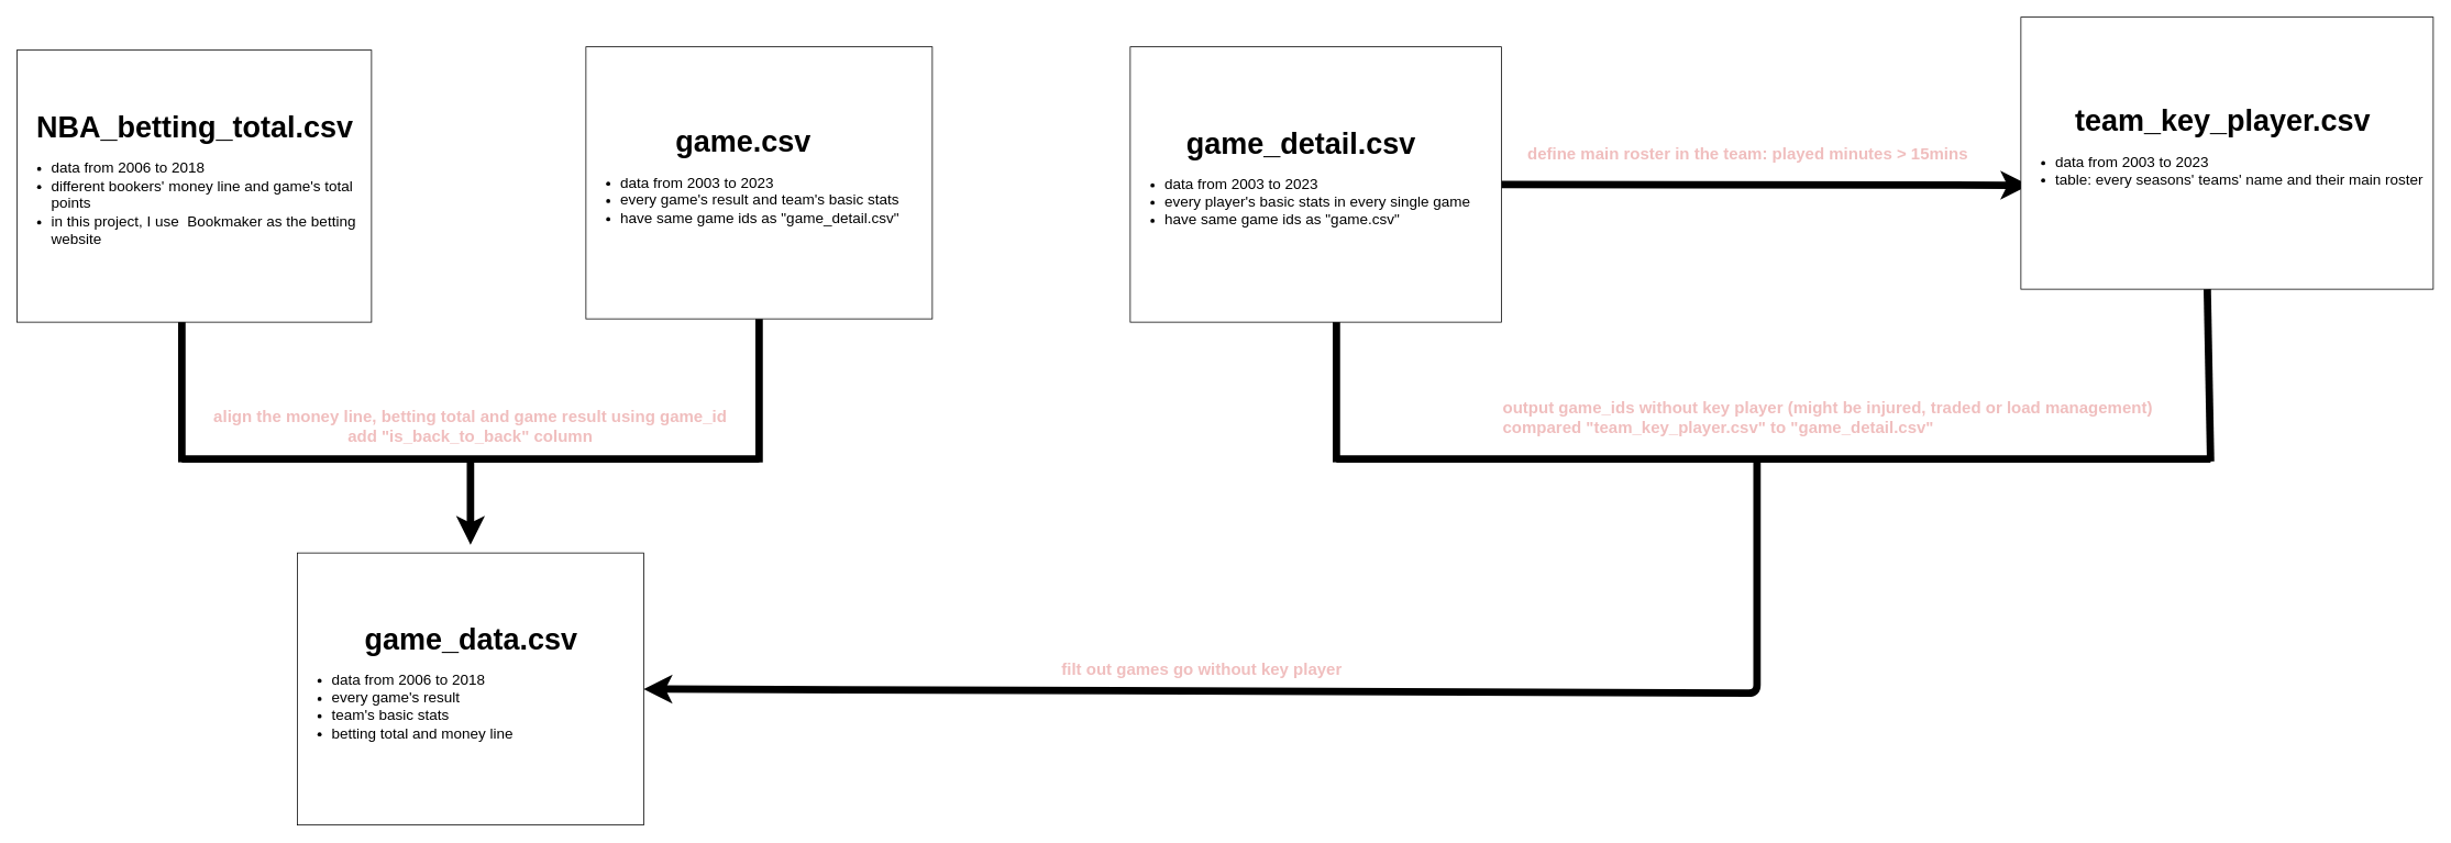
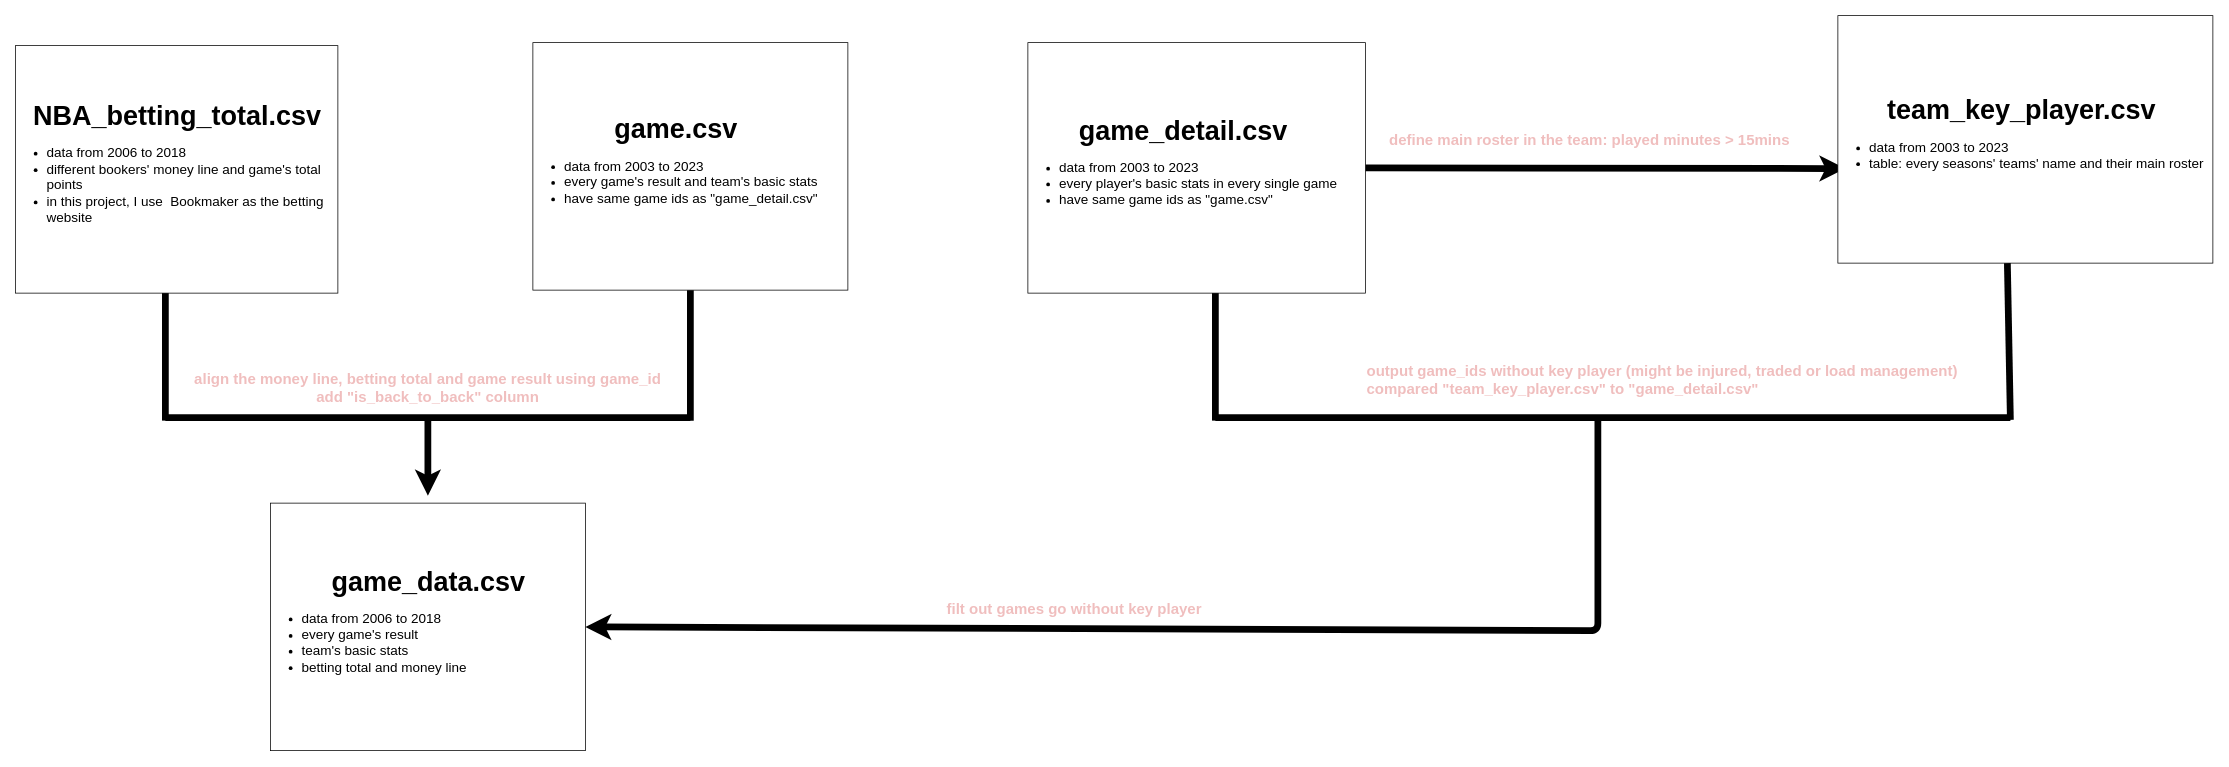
  <mxCell id="0" />
  <mxCell id="1" parent="0" />
  <mxCell id="2" style="edgeStyle=none;html=1;exitX=1;exitY=0.5;exitDx=0;exitDy=0;entryX=0.02;entryY=0.618;entryDx=0;entryDy=0;entryPerimeter=0;strokeWidth=9;fontSize=20;fontColor=#F0BEBE;" edge="1" parent="1" source="3" target="13"><mxGeometry relative="1" as="geometry" /></mxCell>
  <mxCell id="3" value="&lt;div style=&quot;text-align: center;&quot;&gt;&lt;b style=&quot;background-color: initial;&quot;&gt;&lt;font style=&quot;font-size: 36px;&quot;&gt;game_detail.csv&lt;/font&gt;&lt;/b&gt;&lt;/div&gt;&lt;ul style=&quot;font-size: 18px;&quot;&gt;&lt;li style=&quot;&quot;&gt;&lt;font style=&quot;font-size: 18px;&quot;&gt;data from 2003 to 2023&lt;/font&gt;&lt;/li&gt;&lt;li style=&quot;&quot;&gt;every player's basic stats in every single game&lt;/li&gt;&lt;li style=&quot;&quot;&gt;have same game ids as &quot;game.csv&quot;&lt;/li&gt;&lt;/ul&gt;" style="rounded=0;whiteSpace=wrap;html=1;align=left;" vertex="1" parent="1"><mxGeometry x="1370" y="56" width="450" height="334" as="geometry" /></mxCell>
  <mxCell id="4" value="&lt;div style=&quot;text-align: center;&quot;&gt;&lt;span style=&quot;font-size: 36px;&quot;&gt;&lt;b&gt;game.csv&lt;/b&gt;&lt;/span&gt;&lt;/div&gt;&lt;ul style=&quot;font-size: 18px;&quot;&gt;&lt;li style=&quot;&quot;&gt;&lt;font style=&quot;font-size: 18px;&quot;&gt;data from 2003 to 2023&lt;/font&gt;&lt;/li&gt;&lt;li style=&quot;&quot;&gt;every game's result and team's basic stats&lt;/li&gt;&lt;li style=&quot;&quot;&gt;have same game ids as &quot;game_detail.csv&quot;&lt;/li&gt;&lt;/ul&gt;" style="rounded=0;whiteSpace=wrap;html=1;align=left;" vertex="1" parent="1"><mxGeometry x="710" y="56" width="420" height="330" as="geometry" /></mxCell>
  <mxCell id="5" value="&lt;div style=&quot;text-align: center;&quot;&gt;&lt;span style=&quot;font-size: 36px;&quot;&gt;&lt;b&gt;NBA_betting_total.csv&lt;/b&gt;&lt;/span&gt;&lt;/div&gt;&lt;ul style=&quot;font-size: 18px;&quot;&gt;&lt;li style=&quot;&quot;&gt;&lt;font style=&quot;font-size: 18px;&quot;&gt;data from 2006 to 2018&lt;/font&gt;&lt;/li&gt;&lt;li style=&quot;&quot;&gt;different bookers' money line and game's total points&lt;/li&gt;&lt;li style=&quot;&quot;&gt;in this project, I use&amp;nbsp; Bookmaker as the betting website&lt;/li&gt;&lt;/ul&gt;" style="rounded=0;whiteSpace=wrap;html=1;align=left;" vertex="1" parent="1"><mxGeometry x="20" y="60" width="430" height="330" as="geometry" /></mxCell>
  <mxCell id="6" value="" style="endArrow=none;html=1;strokeWidth=9;fontSize=36;entryX=0.5;entryY=1;entryDx=0;entryDy=0;" edge="1" parent="1" target="4"><mxGeometry width="50" height="50" relative="1" as="geometry"><mxPoint x="920" y="560" as="sourcePoint" /><mxPoint x="840" y="410" as="targetPoint" /></mxGeometry></mxCell>
  <mxCell id="7" value="" style="endArrow=none;html=1;strokeWidth=9;fontSize=36;entryX=0.5;entryY=1;entryDx=0;entryDy=0;" edge="1" parent="1"><mxGeometry width="50" height="50" relative="1" as="geometry"><mxPoint x="220" y="560" as="sourcePoint" /><mxPoint x="220" y="390" as="targetPoint" /></mxGeometry></mxCell>
  <mxCell id="8" value="" style="endArrow=none;html=1;strokeWidth=9;fontSize=36;entryX=0.5;entryY=1;entryDx=0;entryDy=0;" edge="1" parent="1"><mxGeometry width="50" height="50" relative="1" as="geometry"><mxPoint x="920" y="556" as="sourcePoint" /><mxPoint x="220" y="556" as="targetPoint" /></mxGeometry></mxCell>
  <mxCell id="9" value="" style="endArrow=classic;html=1;strokeWidth=9;fontSize=36;" edge="1" parent="1"><mxGeometry width="50" height="50" relative="1" as="geometry"><mxPoint x="570" y="560" as="sourcePoint" /><mxPoint x="570" y="660" as="targetPoint" /></mxGeometry></mxCell>
  <mxCell id="10" value="&lt;font style=&quot;font-size: 20px;&quot;&gt;align the money line, betting total and game result using game_id&lt;br&gt;add &quot;is_back_to_back&quot; column&lt;br style=&quot;font-size: 20px;&quot;&gt;&lt;/font&gt;" style="whiteSpace=wrap;html=1;fontSize=20;opacity=0;fontStyle=1;fontColor=#F0BEBE;" vertex="1" parent="1"><mxGeometry x="240" y="490" width="660" height="50" as="geometry" /></mxCell>
  <mxCell id="11" value="&lt;div style=&quot;text-align: center;&quot;&gt;&lt;span style=&quot;font-size: 36px;&quot;&gt;&lt;b&gt;&lt;span style=&quot;white-space: pre;&quot;&gt;&#09;&lt;/span&gt;game_data.csv&lt;/b&gt;&lt;/span&gt;&lt;/div&gt;&lt;ul style=&quot;font-size: 18px;&quot;&gt;&lt;li style=&quot;&quot;&gt;&lt;font style=&quot;font-size: 18px;&quot;&gt;data from 2006 to 2018&lt;/font&gt;&lt;/li&gt;&lt;li style=&quot;&quot;&gt;every game's result&lt;/li&gt;&lt;li style=&quot;&quot;&gt;team's basic stats&lt;/li&gt;&lt;li style=&quot;&quot;&gt;betting total and money line&lt;/li&gt;&lt;/ul&gt;" style="rounded=0;whiteSpace=wrap;html=1;align=left;" vertex="1" parent="1"><mxGeometry x="360" y="670" width="420" height="330" as="geometry" /></mxCell>
  <mxCell id="12" value="&lt;font color=&quot;#f0bebe&quot;&gt;&lt;b&gt;define main roster in the team: played minutes &amp;gt; 15mins&lt;/b&gt;&lt;/font&gt;&lt;font color=&quot;#f0bebe&quot;&gt;&lt;b&gt;&lt;br&gt;&lt;/b&gt;&lt;/font&gt;" style="whiteSpace=wrap;html=1;fontSize=20;opacity=0;align=left;" vertex="1" parent="1"><mxGeometry x="1850" y="90" width="740" height="190" as="geometry" /></mxCell>
  <mxCell id="13" value="&lt;div style=&quot;text-align: center;&quot;&gt;&lt;span style=&quot;font-size: 36px;&quot;&gt;&lt;b&gt;team_key_player.csv&lt;/b&gt;&lt;/span&gt;&lt;/div&gt;&lt;ul style=&quot;font-size: 18px;&quot;&gt;&lt;li style=&quot;&quot;&gt;&lt;font style=&quot;font-size: 18px;&quot;&gt;data from 2003 to 2023&lt;/font&gt;&lt;/li&gt;&lt;li style=&quot;&quot;&gt;table: every seasons' teams' name and their main roster&lt;/li&gt;&lt;/ul&gt;" style="rounded=0;whiteSpace=wrap;html=1;align=left;" vertex="1" parent="1"><mxGeometry x="2450" y="20" width="500" height="330" as="geometry" /></mxCell>
  <mxCell id="14" value="&lt;font color=&quot;#f0bebe&quot;&gt;&lt;b&gt;output game_ids without key player (might be injured, traded or load management)&lt;br&gt;compared &quot;team_key_player.csv&quot; to &quot;game_detail.csv&quot;&amp;nbsp;&lt;/b&gt;&lt;/font&gt;&lt;font color=&quot;#f0bebe&quot;&gt;&lt;b&gt;&lt;br&gt;&lt;/b&gt;&lt;/font&gt;" style="whiteSpace=wrap;html=1;fontSize=20;opacity=0;align=left;" vertex="1" parent="1"><mxGeometry x="1820" y="410" width="790" height="190" as="geometry" /></mxCell>
  <mxCell id="15" value="" style="endArrow=none;html=1;strokeWidth=9;fontSize=36;" edge="1" parent="1"><mxGeometry width="50" height="50" relative="1" as="geometry"><mxPoint x="2680" y="559" as="sourcePoint" /><mxPoint x="2676" y="350" as="targetPoint" /></mxGeometry></mxCell>
  <mxCell id="16" value="" style="endArrow=classic;html=1;strokeWidth=9;fontSize=36;entryX=1;entryY=0.5;entryDx=0;entryDy=0;" edge="1" parent="1" target="11"><mxGeometry width="50" height="50" relative="1" as="geometry"><mxPoint x="2130" y="560" as="sourcePoint" /><mxPoint x="2130" y="660" as="targetPoint" /><Array as="points"><mxPoint x="2130" y="840" /></Array></mxGeometry></mxCell>
  <mxCell id="17" value="" style="endArrow=none;html=1;strokeWidth=9;fontSize=36;entryX=0.5;entryY=1;entryDx=0;entryDy=0;" edge="1" parent="1"><mxGeometry width="50" height="50" relative="1" as="geometry"><mxPoint x="2680" y="556" as="sourcePoint" /><mxPoint x="1620" y="556" as="targetPoint" /></mxGeometry></mxCell>
  <mxCell id="18" value="" style="endArrow=none;html=1;strokeWidth=9;fontSize=36;entryX=0.5;entryY=1;entryDx=0;entryDy=0;" edge="1" parent="1"><mxGeometry width="50" height="50" relative="1" as="geometry"><mxPoint x="1620" y="560" as="sourcePoint" /><mxPoint x="1620" y="390" as="targetPoint" /></mxGeometry></mxCell>
- <mxCell id="19" value="&lt;font color=&quot;#f0bebe&quot;&gt;&lt;b&gt;filt out games go without key player&lt;br&gt;&lt;/b&gt;&lt;/font&gt;" style="whiteSpace=wrap;html=1;fontSize=20;opacity=0;align=left;" vertex="1" parent="1"><mxGeometry x="1285" y="790" width="370" height="40" as="geometry" /></mxCell>
+ <mxCell id="19" value="&lt;font color=&quot;#f0bebe&quot;&gt;&lt;b&gt;filt out games go without key player&lt;br&gt;&lt;/b&gt;&lt;/font&gt;" style="whiteSpace=wrap;html=1;fontSize=20;opacity=0;align=left;" vertex="1" parent="1"><mxGeometry x="1260" y="790" width="370" height="40" as="geometry" /></mxCell>
